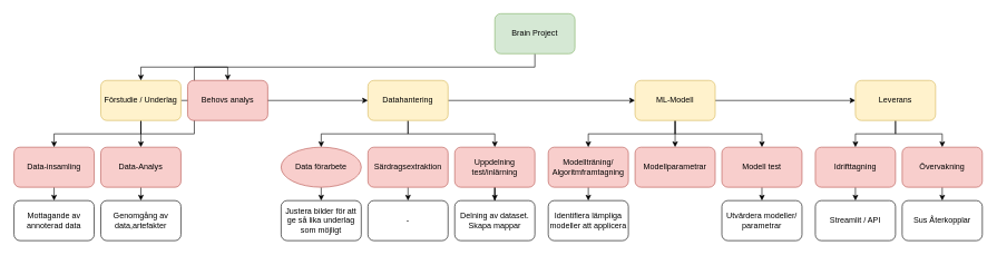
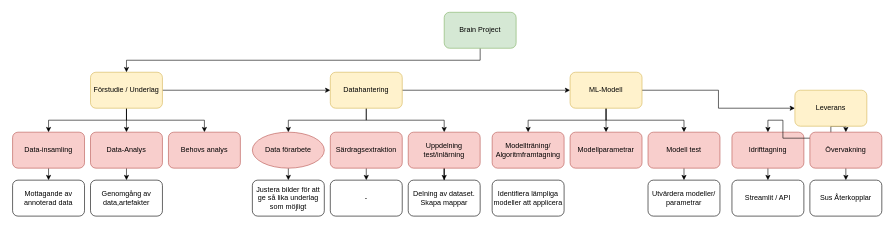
  <mxCell id="0" />
  <mxCell id="1" parent="0" />
  <mxCell id="2" style="edgeStyle=orthogonalEdgeStyle;rounded=0;orthogonalLoop=1;jettySize=auto;html=1;exitX=0.5;exitY=1;exitDx=0;exitDy=0;entryX=0.5;entryY=0;entryDx=0;entryDy=0;" edge="1" parent="1" source="3" target="41"><mxGeometry relative="1" as="geometry" /></mxCell>
  <mxCell id="3" value="Data-insamling" style="rounded=1;whiteSpace=wrap;html=1;fillColor=#f8cecc;strokeColor=#b85450;" vertex="1" parent="1"><mxGeometry x="20" y="220" width="120" height="60" as="geometry" /></mxCell>
  <mxCell id="4" style="edgeStyle=orthogonalEdgeStyle;rounded=0;orthogonalLoop=1;jettySize=auto;html=1;exitX=0.5;exitY=1;exitDx=0;exitDy=0;entryX=0.5;entryY=0;entryDx=0;entryDy=0;" edge="1" parent="1" source="8" target="10"><mxGeometry relative="1" as="geometry" /></mxCell>
  <mxCell id="5" style="edgeStyle=orthogonalEdgeStyle;rounded=0;orthogonalLoop=1;jettySize=auto;html=1;exitX=0.5;exitY=1;exitDx=0;exitDy=0;" edge="1" parent="1" source="8" target="3"><mxGeometry relative="1" as="geometry" /></mxCell>
  <mxCell id="6" style="edgeStyle=orthogonalEdgeStyle;rounded=0;orthogonalLoop=1;jettySize=auto;html=1;exitX=0.5;exitY=1;exitDx=0;exitDy=0;entryX=0.5;entryY=0;entryDx=0;entryDy=0;" edge="1" parent="1" source="8" target="11"><mxGeometry relative="1" as="geometry" /></mxCell>
  <mxCell id="7" style="edgeStyle=orthogonalEdgeStyle;rounded=0;orthogonalLoop=1;jettySize=auto;html=1;exitX=1;exitY=0.5;exitDx=0;exitDy=0;entryX=0;entryY=0.5;entryDx=0;entryDy=0;" edge="1" parent="1" source="8" target="17"><mxGeometry relative="1" as="geometry" /></mxCell>
  <mxCell id="8" value="Förstudie / Underlag" style="rounded=1;whiteSpace=wrap;html=1;fillColor=#fff2cc;strokeColor=#d6b656;" vertex="1" parent="1"><mxGeometry x="150" y="120" width="120" height="60" as="geometry" /></mxCell>
  <mxCell id="9" style="edgeStyle=orthogonalEdgeStyle;rounded=0;orthogonalLoop=1;jettySize=auto;html=1;exitX=0.5;exitY=1;exitDx=0;exitDy=0;entryX=0.5;entryY=0;entryDx=0;entryDy=0;" edge="1" parent="1" source="10" target="42"><mxGeometry relative="1" as="geometry" /></mxCell>
  <mxCell id="10" value="Data-Analys" style="rounded=1;whiteSpace=wrap;html=1;fillColor=#f8cecc;strokeColor=#b85450;" vertex="1" parent="1"><mxGeometry x="150" y="220" width="120" height="60" as="geometry" /></mxCell>
- <mxCell id="11" value="Behovs analys" style="rounded=1;whiteSpace=wrap;html=1;fillColor=#f8cecc;strokeColor=#b85450;" vertex="1" parent="1"><mxGeometry x="280" y="120" width="120" height="60" as="geometry" /></mxCell>
+ <mxCell id="11" value="Behovs analys" style="rounded=1;whiteSpace=wrap;html=1;fillColor=#f8cecc;strokeColor=#b85450;" vertex="1" parent="1"><mxGeometry x="280" y="220" width="120" height="60" as="geometry" /></mxCell>
  <mxCell id="12" style="edgeStyle=orthogonalEdgeStyle;rounded=0;orthogonalLoop=1;jettySize=auto;html=1;exitX=0.5;exitY=1;exitDx=0;exitDy=0;entryX=0.5;entryY=0;entryDx=0;entryDy=0;" edge="1" parent="1" source="13" target="43"><mxGeometry relative="1" as="geometry" /></mxCell>
  <mxCell id="13" value="Data förarbete" style="ellipse;whiteSpace=wrap;html=1;fillColor=#f8cecc;strokeColor=#b85450;" vertex="1" parent="1"><mxGeometry x="420" y="220" width="120" height="60" as="geometry" /></mxCell>
  <mxCell id="14" style="edgeStyle=orthogonalEdgeStyle;rounded=0;orthogonalLoop=1;jettySize=auto;html=1;exitX=0.5;exitY=1;exitDx=0;exitDy=0;" edge="1" source="17" target="13" parent="1"><mxGeometry relative="1" as="geometry" /></mxCell>
  <mxCell id="15" style="edgeStyle=orthogonalEdgeStyle;rounded=0;orthogonalLoop=1;jettySize=auto;html=1;exitX=0.5;exitY=1;exitDx=0;exitDy=0;entryX=0.5;entryY=0;entryDx=0;entryDy=0;" edge="1" source="17" target="21" parent="1"><mxGeometry relative="1" as="geometry" /></mxCell>
  <mxCell id="16" style="edgeStyle=orthogonalEdgeStyle;rounded=0;orthogonalLoop=1;jettySize=auto;html=1;exitX=1;exitY=0.5;exitDx=0;exitDy=0;entryX=0;entryY=0.5;entryDx=0;entryDy=0;" edge="1" parent="1" source="17" target="28"><mxGeometry relative="1" as="geometry" /></mxCell>
  <mxCell id="17" value="Datahantering" style="rounded=1;whiteSpace=wrap;html=1;fillColor=#fff2cc;strokeColor=#d6b656;" vertex="1" parent="1"><mxGeometry x="550" y="120" width="120" height="60" as="geometry" /></mxCell>
  <mxCell id="18" style="edgeStyle=orthogonalEdgeStyle;rounded=0;orthogonalLoop=1;jettySize=auto;html=1;exitX=0.5;exitY=1;exitDx=0;exitDy=0;entryX=0.5;entryY=0;entryDx=0;entryDy=0;" edge="1" parent="1" source="19" target="44"><mxGeometry relative="1" as="geometry" /></mxCell>
  <mxCell id="19" value="Särdragsextraktion" style="rounded=1;whiteSpace=wrap;html=1;fillColor=#f8cecc;strokeColor=#b85450;" vertex="1" parent="1"><mxGeometry x="550" y="220" width="120" height="60" as="geometry" /></mxCell>
  <mxCell id="20" style="edgeStyle=orthogonalEdgeStyle;rounded=0;orthogonalLoop=1;jettySize=auto;html=1;exitX=0.5;exitY=1;exitDx=0;exitDy=0;" edge="1" parent="1" source="21" target="45"><mxGeometry relative="1" as="geometry" /></mxCell>
  <mxCell id="21" value="Uppdelning test/inlärning" style="rounded=1;whiteSpace=wrap;html=1;fillColor=#f8cecc;strokeColor=#b85450;" vertex="1" parent="1"><mxGeometry x="680" y="220" width="120" height="60" as="geometry" /></mxCell>
- <mxCell id="22" style="edgeStyle=orthogonalEdgeStyle;rounded=0;orthogonalLoop=1;jettySize=auto;html=1;exitX=0.5;exitY=1;exitDx=0;exitDy=0;entryX=0.5;entryY=0;entryDx=0;entryDy=0;" edge="1" parent="1" source="23" target="46"><mxGeometry relative="1" as="geometry" /></mxCell>
  <mxCell id="23" value="Modellträning/ Algoritmframtagning" style="rounded=1;whiteSpace=wrap;html=1;fillColor=#f8cecc;strokeColor=#b85450;" vertex="1" parent="1"><mxGeometry x="820" y="220" width="120" height="60" as="geometry" /></mxCell>
  <mxCell id="24" style="edgeStyle=orthogonalEdgeStyle;rounded=0;orthogonalLoop=1;jettySize=auto;html=1;exitX=0.5;exitY=1;exitDx=0;exitDy=0;entryX=0.5;entryY=0;entryDx=0;entryDy=0;" edge="1" parent="1" source="28" target="29"><mxGeometry relative="1" as="geometry" /></mxCell>
  <mxCell id="25" style="edgeStyle=orthogonalEdgeStyle;rounded=0;orthogonalLoop=1;jettySize=auto;html=1;exitX=0.5;exitY=1;exitDx=0;exitDy=0;" edge="1" parent="1" source="28" target="23"><mxGeometry relative="1" as="geometry" /></mxCell>
  <mxCell id="26" style="edgeStyle=orthogonalEdgeStyle;rounded=0;orthogonalLoop=1;jettySize=auto;html=1;exitX=0.5;exitY=1;exitDx=0;exitDy=0;entryX=0.5;entryY=0;entryDx=0;entryDy=0;" edge="1" parent="1" source="28" target="31"><mxGeometry relative="1" as="geometry" /></mxCell>
  <mxCell id="27" style="edgeStyle=orthogonalEdgeStyle;rounded=0;orthogonalLoop=1;jettySize=auto;html=1;exitX=1;exitY=0.5;exitDx=0;exitDy=0;" edge="1" parent="1" source="28" target="36"><mxGeometry relative="1" as="geometry" /></mxCell>
  <mxCell id="28" value="ML-Modell" style="rounded=1;whiteSpace=wrap;html=1;fillColor=#fff2cc;strokeColor=#d6b656;" vertex="1" parent="1"><mxGeometry x="950" y="120" width="120" height="60" as="geometry" /></mxCell>
  <mxCell id="29" value="Modellparametrar" style="rounded=1;whiteSpace=wrap;html=1;fillColor=#f8cecc;strokeColor=#b85450;" vertex="1" parent="1"><mxGeometry x="950" y="220" width="120" height="60" as="geometry" /></mxCell>
  <mxCell id="30" style="edgeStyle=orthogonalEdgeStyle;rounded=0;orthogonalLoop=1;jettySize=auto;html=1;exitX=0.5;exitY=1;exitDx=0;exitDy=0;entryX=0.5;entryY=0;entryDx=0;entryDy=0;" edge="1" parent="1" source="31" target="47"><mxGeometry relative="1" as="geometry" /></mxCell>
  <mxCell id="31" value="Modell test" style="rounded=1;whiteSpace=wrap;html=1;fillColor=#f8cecc;strokeColor=#b85450;" vertex="1" parent="1"><mxGeometry x="1080" y="220" width="120" height="60" as="geometry" /></mxCell>
  <mxCell id="32" style="edgeStyle=orthogonalEdgeStyle;rounded=0;orthogonalLoop=1;jettySize=auto;html=1;exitX=0.5;exitY=1;exitDx=0;exitDy=0;entryX=0.5;entryY=0;entryDx=0;entryDy=0;" edge="1" parent="1" source="33" target="48"><mxGeometry relative="1" as="geometry" /></mxCell>
  <mxCell id="33" value="Idrifttagning" style="rounded=1;whiteSpace=wrap;html=1;fillColor=#f8cecc;strokeColor=#b85450;" vertex="1" parent="1"><mxGeometry x="1220" y="220" width="120" height="60" as="geometry" /></mxCell>
  <mxCell id="34" style="edgeStyle=orthogonalEdgeStyle;rounded=0;orthogonalLoop=1;jettySize=auto;html=1;exitX=0.5;exitY=1;exitDx=0;exitDy=0;entryX=0.5;entryY=0;entryDx=0;entryDy=0;" edge="1" parent="1" source="36" target="38"><mxGeometry relative="1" as="geometry" /></mxCell>
  <mxCell id="35" style="edgeStyle=orthogonalEdgeStyle;rounded=0;orthogonalLoop=1;jettySize=auto;html=1;exitX=0.5;exitY=1;exitDx=0;exitDy=0;" edge="1" parent="1" source="36" target="33"><mxGeometry relative="1" as="geometry" /></mxCell>
- <mxCell id="36" value="Leverans" style="rounded=1;whiteSpace=wrap;html=1;fillColor=#fff2cc;strokeColor=#d6b656;" vertex="1" parent="1"><mxGeometry x="1280" y="120" width="120" height="60" as="geometry" /></mxCell>
+ <mxCell id="36" value="Leverans" style="rounded=1;whiteSpace=wrap;html=1;fillColor=#fff2cc;strokeColor=#d6b656;" vertex="1" parent="1"><mxGeometry x="1325" y="150" width="120" height="60" as="geometry" /></mxCell>
  <mxCell id="37" style="edgeStyle=orthogonalEdgeStyle;rounded=0;orthogonalLoop=1;jettySize=auto;html=1;exitX=0.5;exitY=1;exitDx=0;exitDy=0;entryX=0.5;entryY=0;entryDx=0;entryDy=0;" edge="1" parent="1" source="38" target="49"><mxGeometry relative="1" as="geometry" /></mxCell>
  <mxCell id="38" value="Övervakning" style="rounded=1;whiteSpace=wrap;html=1;fillColor=#f8cecc;strokeColor=#b85450;" vertex="1" parent="1"><mxGeometry x="1350" y="220" width="120" height="60" as="geometry" /></mxCell>
  <mxCell id="39" style="edgeStyle=orthogonalEdgeStyle;rounded=0;orthogonalLoop=1;jettySize=auto;html=1;exitX=0.5;exitY=1;exitDx=0;exitDy=0;entryX=0.5;entryY=0;entryDx=0;entryDy=0;" edge="1" parent="1" source="40" target="8"><mxGeometry relative="1" as="geometry" /></mxCell>
  <mxCell id="40" value="Brain Project" style="rounded=1;whiteSpace=wrap;html=1;fillColor=#d5e8d4;strokeColor=#82b366;" vertex="1" parent="1"><mxGeometry x="740" y="20" width="120" height="60" as="geometry" /></mxCell>
  <mxCell id="41" value="Mottagande av annoterad data" style="rounded=1;whiteSpace=wrap;html=1;" vertex="1" parent="1"><mxGeometry x="20" y="300" width="120" height="60" as="geometry" /></mxCell>
  <mxCell id="42" value="Genomgång av data,artefakter" style="rounded=1;whiteSpace=wrap;html=1;" vertex="1" parent="1"><mxGeometry x="150" y="300" width="120" height="60" as="geometry" /></mxCell>
  <mxCell id="43" value="Justera bilder för att ge så lika underlag som möjligt" style="rounded=1;whiteSpace=wrap;html=1;" vertex="1" parent="1"><mxGeometry x="420" y="300" width="120" height="60" as="geometry" /></mxCell>
  <mxCell id="44" value="-" style="rounded=1;whiteSpace=wrap;html=1;" vertex="1" parent="1"><mxGeometry x="550" y="300" width="120" height="60" as="geometry" /></mxCell>
  <mxCell id="45" value="Delning av dataset.&lt;br&gt;Skapa mappar" style="rounded=1;whiteSpace=wrap;html=1;" vertex="1" parent="1"><mxGeometry x="680" y="300" width="120" height="60" as="geometry" /></mxCell>
  <mxCell id="46" value="Identifiera lämpliga modeller att applicera" style="rounded=1;whiteSpace=wrap;html=1;" vertex="1" parent="1"><mxGeometry x="820" y="300" width="120" height="60" as="geometry" /></mxCell>
  <mxCell id="47" value="Utvärdera modeller/ parametrar" style="rounded=1;whiteSpace=wrap;html=1;" vertex="1" parent="1"><mxGeometry x="1080" y="300" width="120" height="60" as="geometry" /></mxCell>
  <mxCell id="48" value="Streamlit / API" style="rounded=1;whiteSpace=wrap;html=1;" vertex="1" parent="1"><mxGeometry x="1220" y="300" width="120" height="60" as="geometry" /></mxCell>
  <mxCell id="49" value="Sus Återkopplar" style="rounded=1;whiteSpace=wrap;html=1;" vertex="1" parent="1"><mxGeometry x="1350" y="300" width="120" height="60" as="geometry" /></mxCell>
